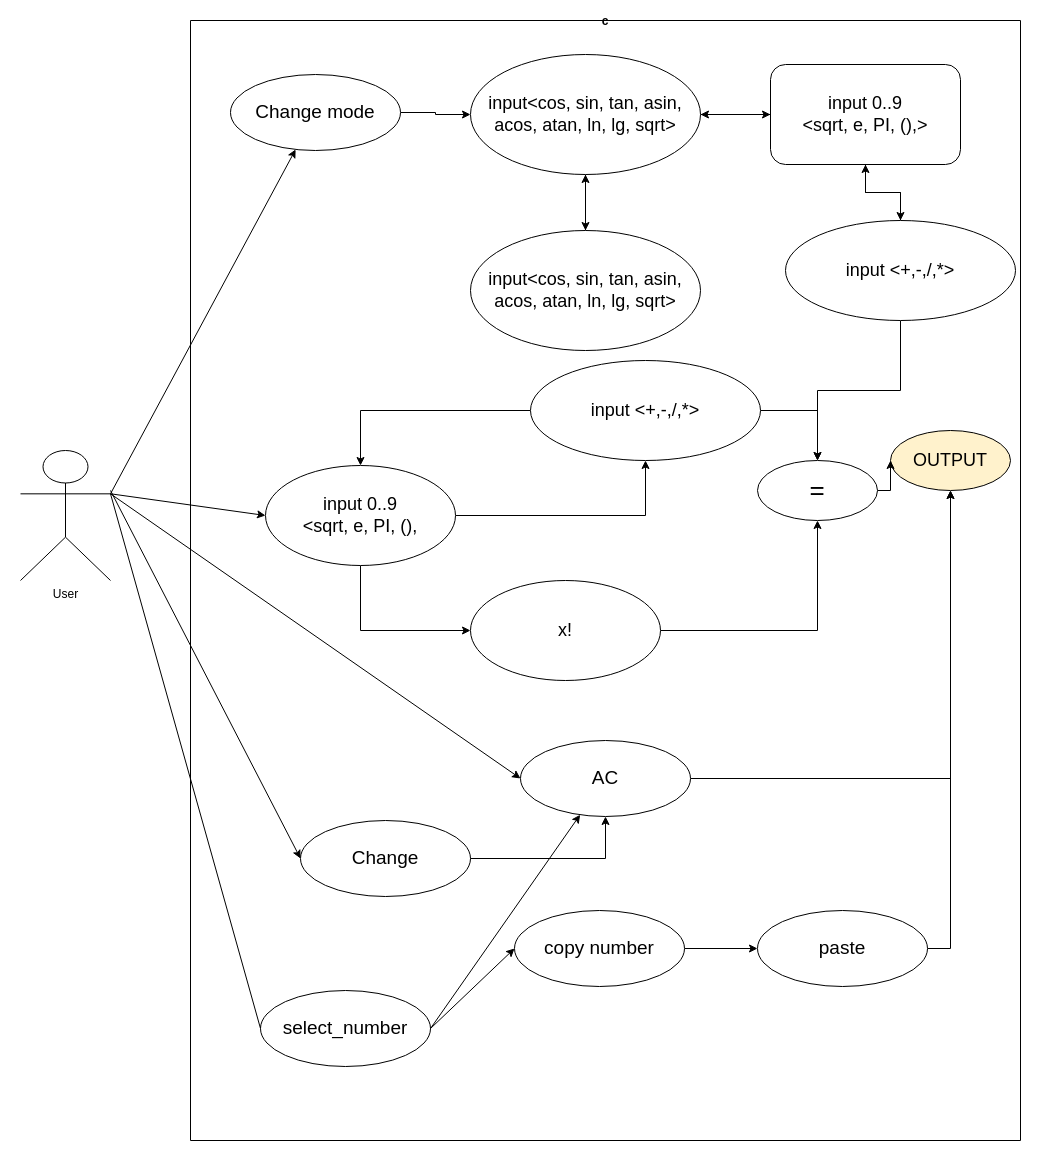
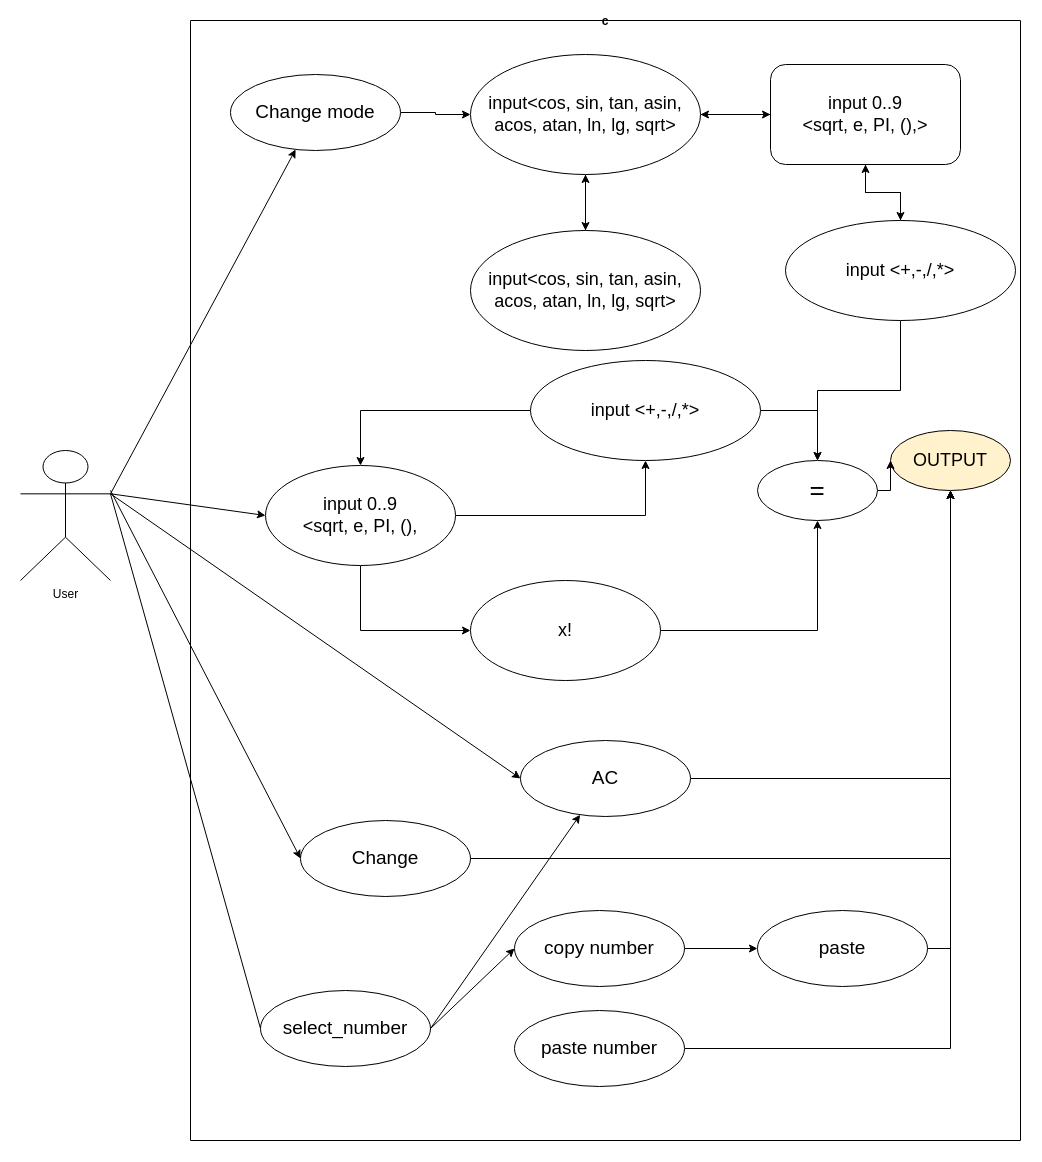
  <mxCell id="0" />
  <mxCell id="1" parent="0" />
  <mxCell id="2" value="User" style="shape=umlActor;verticalLabelPosition=bottom;verticalAlign=top;html=1;outlineConnect=0;" parent="1" vertex="1"><mxGeometry x="20" y="450" width="90" height="130" as="geometry" /></mxCell>
  <mxCell id="3" value="c" style="swimlane;startSize=0;" parent="1" vertex="1"><mxGeometry x="190" y="20" width="830" height="1120" as="geometry" /></mxCell>
  <mxCell id="4" value="" style="edgeStyle=orthogonalEdgeStyle;rounded=0;orthogonalLoop=1;jettySize=auto;html=1;fontSize=18;endArrow=classic;endFill=1;" parent="3" source="5" target="11" edge="1"><mxGeometry relative="1" as="geometry" /></mxCell>
  <mxCell id="5" value="&lt;font style=&quot;font-size: 19px;&quot;&gt;Change mode&lt;/font&gt;" style="ellipse;whiteSpace=wrap;html=1;" parent="3" vertex="1"><mxGeometry x="40" y="54" width="170" height="76" as="geometry" /></mxCell>
  <mxCell id="6" value="" style="edgeStyle=orthogonalEdgeStyle;rounded=0;orthogonalLoop=1;jettySize=auto;html=1;fontSize=19;endArrow=classic;endFill=1;" parent="3" source="8" target="14" edge="1"><mxGeometry relative="1" as="geometry" /></mxCell>
  <mxCell id="7" style="edgeStyle=orthogonalEdgeStyle;rounded=0;orthogonalLoop=1;jettySize=auto;html=1;exitX=0.5;exitY=1;exitDx=0;exitDy=0;entryX=0;entryY=0.5;entryDx=0;entryDy=0;" parent="3" source="8" target="26" edge="1"><mxGeometry relative="1" as="geometry" /></mxCell>
  <mxCell id="8" value="&lt;font style=&quot;font-size: 18px;&quot;&gt;input 0..9&lt;br&gt;&amp;lt;sqrt, e, PI, (),&lt;br&gt;&lt;/font&gt;" style="ellipse;whiteSpace=wrap;html=1;" parent="3" vertex="1"><mxGeometry x="75" y="445" width="190" height="100" as="geometry" /></mxCell>
  <mxCell id="9" value="" style="edgeStyle=orthogonalEdgeStyle;rounded=0;orthogonalLoop=1;jettySize=auto;html=1;fontSize=18;endArrow=classic;endFill=1;" parent="3" source="11" target="18" edge="1"><mxGeometry relative="1" as="geometry" /></mxCell>
  <mxCell id="10" value="" style="edgeStyle=orthogonalEdgeStyle;rounded=0;orthogonalLoop=1;jettySize=auto;html=1;fontSize=18;endArrow=classic;endFill=1;" parent="3" source="11" target="37" edge="1"><mxGeometry relative="1" as="geometry" /></mxCell>
  <mxCell id="11" value="&lt;font style=&quot;font-size: 18px;&quot;&gt;input&amp;lt;cos, sin, tan, asin, acos, atan, ln, lg, sqrt&amp;gt;&lt;br&gt;&lt;/font&gt;" style="ellipse;whiteSpace=wrap;html=1;" parent="3" vertex="1"><mxGeometry x="280" y="34" width="230" height="120" as="geometry" /></mxCell>
  <mxCell id="12" value="" style="edgeStyle=orthogonalEdgeStyle;rounded=0;orthogonalLoop=1;jettySize=auto;html=1;fontSize=18;endArrow=classic;endFill=1;" parent="3" source="14" target="8" edge="1"><mxGeometry relative="1" as="geometry" /></mxCell>
  <mxCell id="13" style="edgeStyle=orthogonalEdgeStyle;rounded=0;orthogonalLoop=1;jettySize=auto;html=1;exitX=1;exitY=0.5;exitDx=0;exitDy=0;entryX=0.5;entryY=0;entryDx=0;entryDy=0;fontSize=26;" parent="3" source="14" target="40" edge="1"><mxGeometry relative="1" as="geometry" /></mxCell>
  <mxCell id="14" value="&lt;font style=&quot;font-size: 18px;&quot;&gt;input &amp;lt;+,-,/,*&amp;gt;&lt;br&gt;&lt;/font&gt;" style="ellipse;whiteSpace=wrap;html=1;" parent="3" vertex="1"><mxGeometry x="340" y="340" width="230" height="100" as="geometry" /></mxCell>
  <mxCell id="15" value="&lt;font style=&quot;font-size: 18px;&quot;&gt;OUTPUT&lt;/font&gt;" style="ellipse;whiteSpace=wrap;html=1;fillColor=#fff2cc;" parent="3" vertex="1"><mxGeometry x="700" y="410" width="120" height="60" as="geometry" /></mxCell>
  <mxCell id="16" value="" style="edgeStyle=orthogonalEdgeStyle;rounded=0;orthogonalLoop=1;jettySize=auto;html=1;fontSize=18;endArrow=classic;endFill=1;" parent="3" source="18" target="11" edge="1"><mxGeometry relative="1" as="geometry" /></mxCell>
  <mxCell id="17" value="" style="edgeStyle=orthogonalEdgeStyle;rounded=0;orthogonalLoop=1;jettySize=auto;html=1;fontSize=18;endArrow=classic;endFill=1;" parent="3" source="18" target="21" edge="1"><mxGeometry relative="1" as="geometry" /></mxCell>
  <mxCell id="18" value="&lt;font style=&quot;font-size: 18px;&quot;&gt;input 0..9&lt;br&gt;&amp;lt;sqrt, e, PI, (),&amp;gt;&lt;br&gt;&lt;/font&gt;" style="whiteSpace=wrap;html=1;rounded=1;" parent="3" vertex="1"><mxGeometry x="580" y="44" width="190" height="100" as="geometry" /></mxCell>
  <mxCell id="19" value="" style="edgeStyle=orthogonalEdgeStyle;rounded=0;orthogonalLoop=1;jettySize=auto;html=1;fontSize=18;endArrow=classic;endFill=1;" parent="3" source="21" target="18" edge="1"><mxGeometry relative="1" as="geometry" /></mxCell>
  <mxCell id="20" style="edgeStyle=orthogonalEdgeStyle;rounded=0;orthogonalLoop=1;jettySize=auto;html=1;exitX=0.5;exitY=1;exitDx=0;exitDy=0;entryX=0.5;entryY=0;entryDx=0;entryDy=0;fontSize=26;" parent="3" source="21" target="40" edge="1"><mxGeometry relative="1" as="geometry" /></mxCell>
  <mxCell id="21" value="&lt;font style=&quot;font-size: 18px;&quot;&gt;input &amp;lt;+,-,/,*&amp;gt;&lt;br&gt;&lt;/font&gt;" style="ellipse;whiteSpace=wrap;html=1;" parent="3" vertex="1"><mxGeometry x="595" y="200" width="230" height="100" as="geometry" /></mxCell>
  <mxCell id="22" style="edgeStyle=orthogonalEdgeStyle;rounded=0;orthogonalLoop=1;jettySize=auto;html=1;exitX=1;exitY=0.5;exitDx=0;exitDy=0;entryX=0.5;entryY=1;entryDx=0;entryDy=0;" parent="3" source="23" target="15" edge="1"><mxGeometry relative="1" as="geometry" /></mxCell>
  <mxCell id="23" value="&lt;span style=&quot;font-size: 19px;&quot;&gt;AC&lt;/span&gt;" style="ellipse;whiteSpace=wrap;html=1;" parent="3" vertex="1"><mxGeometry x="330" y="720" width="170" height="76" as="geometry" /></mxCell>
  <mxCell id="24" value="&lt;span style=&quot;font-size: 19px;&quot;&gt;Change&lt;/span&gt;" style="ellipse;whiteSpace=wrap;html=1;" parent="3" vertex="1"><mxGeometry x="110" y="800" width="170" height="76" as="geometry" /></mxCell>
  <mxCell id="25" style="edgeStyle=orthogonalEdgeStyle;rounded=0;orthogonalLoop=1;jettySize=auto;html=1;exitX=1;exitY=0.5;exitDx=0;exitDy=0;entryX=0.5;entryY=1;entryDx=0;entryDy=0;fontSize=26;" parent="3" source="26" target="40" edge="1"><mxGeometry relative="1" as="geometry" /></mxCell>
  <mxCell id="26" value="&lt;font style=&quot;font-size: 18px;&quot;&gt;x!&lt;br&gt;&lt;/font&gt;" style="ellipse;whiteSpace=wrap;html=1;" parent="3" vertex="1"><mxGeometry x="280" y="560" width="190" height="100" as="geometry" /></mxCell>
  <mxCell id="27" value="&lt;span style=&quot;font-size: 19px;&quot;&gt;select_number&lt;/span&gt;" style="ellipse;whiteSpace=wrap;html=1;" parent="3" vertex="1"><mxGeometry x="70" y="970" width="170" height="76" as="geometry" /></mxCell>
  <mxCell id="28" value="" style="edgeStyle=orthogonalEdgeStyle;rounded=0;orthogonalLoop=1;jettySize=auto;html=1;fontSize=18;endArrow=classic;endFill=1;" parent="3" source="29" target="31" edge="1"><mxGeometry relative="1" as="geometry" /></mxCell>
  <mxCell id="29" value="&lt;span style=&quot;font-size: 19px;&quot;&gt;copy number&lt;/span&gt;" style="ellipse;whiteSpace=wrap;html=1;" parent="3" vertex="1"><mxGeometry x="324" y="890" width="170" height="76" as="geometry" /></mxCell>
  <mxCell id="30" style="edgeStyle=orthogonalEdgeStyle;rounded=0;orthogonalLoop=1;jettySize=auto;html=1;exitX=1;exitY=0.5;exitDx=0;exitDy=0;entryX=0.5;entryY=1;entryDx=0;entryDy=0;fontSize=26;" parent="3" source="31" target="15" edge="1"><mxGeometry relative="1" as="geometry" /></mxCell>
  <mxCell id="31" value="&lt;span style=&quot;font-size: 19px;&quot;&gt;paste&lt;/span&gt;" style="ellipse;whiteSpace=wrap;html=1;" parent="3" vertex="1"><mxGeometry x="567" y="890" width="170" height="76" as="geometry" /></mxCell>
+ <mxCell id="32" style="edgeStyle=orthogonalEdgeStyle;rounded=0;orthogonalLoop=1;jettySize=auto;html=1;exitX=1;exitY=0.5;exitDx=0;exitDy=0;entryX=0.5;entryY=1;entryDx=0;entryDy=0;fontSize=26;" parent="3" source="33" target="15" edge="1"><mxGeometry relative="1" as="geometry" /></mxCell>
+ <mxCell id="33" value="&lt;span style=&quot;font-size: 19px;&quot;&gt;paste number&lt;/span&gt;" style="ellipse;whiteSpace=wrap;html=1;" parent="3" vertex="1"><mxGeometry x="324" y="990" width="170" height="76" as="geometry" /></mxCell>
  <mxCell id="34" value="" style="endArrow=classic;html=1;rounded=0;fontSize=18;entryX=0;entryY=0.5;entryDx=0;entryDy=0;exitX=1;exitY=0.5;exitDx=0;exitDy=0;" parent="3" source="27" target="29" edge="1"><mxGeometry width="50" height="50" relative="1" as="geometry"><mxPoint x="220" y="820" as="sourcePoint" /><mxPoint x="270" y="770" as="targetPoint" /></mxGeometry></mxCell>
  <mxCell id="35" value="" style="endArrow=classic;html=1;rounded=0;fontSize=18;exitX=1;exitY=0.5;exitDx=0;exitDy=0;" parent="3" source="27" target="23" edge="1"><mxGeometry width="50" height="50" relative="1" as="geometry"><mxPoint x="220.0" y="933" as="sourcePoint" /><mxPoint x="260.0" y="883" as="targetPoint" /></mxGeometry></mxCell>
  <mxCell id="36" value="" style="edgeStyle=orthogonalEdgeStyle;rounded=0;orthogonalLoop=1;jettySize=auto;html=1;fontSize=18;endArrow=classic;endFill=1;" parent="3" source="37" target="11" edge="1"><mxGeometry relative="1" as="geometry" /></mxCell>
  <mxCell id="37" value="&lt;font style=&quot;font-size: 18px;&quot;&gt;input&amp;lt;cos, sin, tan, asin, acos, atan, ln, lg, sqrt&amp;gt;&lt;br&gt;&lt;/font&gt;" style="ellipse;whiteSpace=wrap;html=1;" parent="3" vertex="1"><mxGeometry x="280" y="210" width="230" height="120" as="geometry" /></mxCell>
- <mxCell id="38" style="edgeStyle=orthogonalEdgeStyle;rounded=0;orthogonalLoop=1;jettySize=auto;html=1;" parent="3" source="24" target="23" edge="1"><mxGeometry relative="1" as="geometry"><mxPoint x="710" y="760" as="targetPoint" /></mxGeometry></mxCell>
+ <mxCell id="38" style="edgeStyle=orthogonalEdgeStyle;rounded=0;orthogonalLoop=1;jettySize=auto;html=1;entryX=0.5;entryY=1;entryDx=0;entryDy=0;" parent="3" source="24" target="15" edge="1"><mxGeometry relative="1" as="geometry"><mxPoint x="710" y="760" as="targetPoint" /></mxGeometry></mxCell>
  <mxCell id="39" style="edgeStyle=orthogonalEdgeStyle;rounded=0;orthogonalLoop=1;jettySize=auto;html=1;exitX=1;exitY=0.5;exitDx=0;exitDy=0;entryX=0;entryY=0.5;entryDx=0;entryDy=0;fontSize=26;" parent="3" source="40" target="15" edge="1"><mxGeometry relative="1" as="geometry" /></mxCell>
  <mxCell id="40" value="&lt;span style=&quot;font-size: 26px;&quot;&gt;=&lt;/span&gt;" style="ellipse;whiteSpace=wrap;html=1;" parent="3" vertex="1"><mxGeometry x="567" y="440" width="120" height="60" as="geometry" /></mxCell>
  <mxCell id="41" value="" style="endArrow=classic;html=1;rounded=0;fontSize=18;exitX=1;exitY=0.333;exitDx=0;exitDy=0;exitPerimeter=0;" parent="1" source="2" target="5" edge="1"><mxGeometry width="50" height="50" relative="1" as="geometry"><mxPoint x="90" y="420" as="sourcePoint" /><mxPoint x="140" y="370" as="targetPoint" /></mxGeometry></mxCell>
  <mxCell id="42" value="" style="endArrow=classic;html=1;rounded=0;fontSize=18;exitX=1;exitY=0.333;exitDx=0;exitDy=0;exitPerimeter=0;entryX=0;entryY=0.5;entryDx=0;entryDy=0;" parent="1" source="2" target="8" edge="1"><mxGeometry width="50" height="50" relative="1" as="geometry"><mxPoint x="60" y="664.393" as="sourcePoint" /><mxPoint x="245.071" y="320.001" as="targetPoint" /></mxGeometry></mxCell>
  <mxCell id="43" value="" style="endArrow=classic;html=1;rounded=0;fontSize=18;entryX=0;entryY=0.5;entryDx=0;entryDy=0;exitX=1;exitY=0.333;exitDx=0;exitDy=0;exitPerimeter=0;" parent="1" source="2" target="23" edge="1"><mxGeometry width="50" height="50" relative="1" as="geometry"><mxPoint x="210" y="525" as="sourcePoint" /><mxPoint x="260" y="475" as="targetPoint" /></mxGeometry></mxCell>
  <mxCell id="44" value="" style="endArrow=classic;html=1;rounded=0;fontSize=18;entryX=0;entryY=0.5;entryDx=0;entryDy=0;" parent="1" target="24" edge="1"><mxGeometry width="50" height="50" relative="1" as="geometry"><mxPoint x="110" y="490" as="sourcePoint" /><mxPoint x="210" y="680" as="targetPoint" /></mxGeometry></mxCell>
  <mxCell id="45" value="" style="endArrow=none;html=1;rounded=0;fontSize=18;exitX=1;exitY=0.333;exitDx=0;exitDy=0;exitPerimeter=0;entryX=0;entryY=0.5;entryDx=0;entryDy=0;" parent="1" source="2" target="27" edge="1"><mxGeometry width="50" height="50" relative="1" as="geometry"><mxPoint x="90" y="860" as="sourcePoint" /><mxPoint x="140" y="810" as="targetPoint" /></mxGeometry></mxCell>
